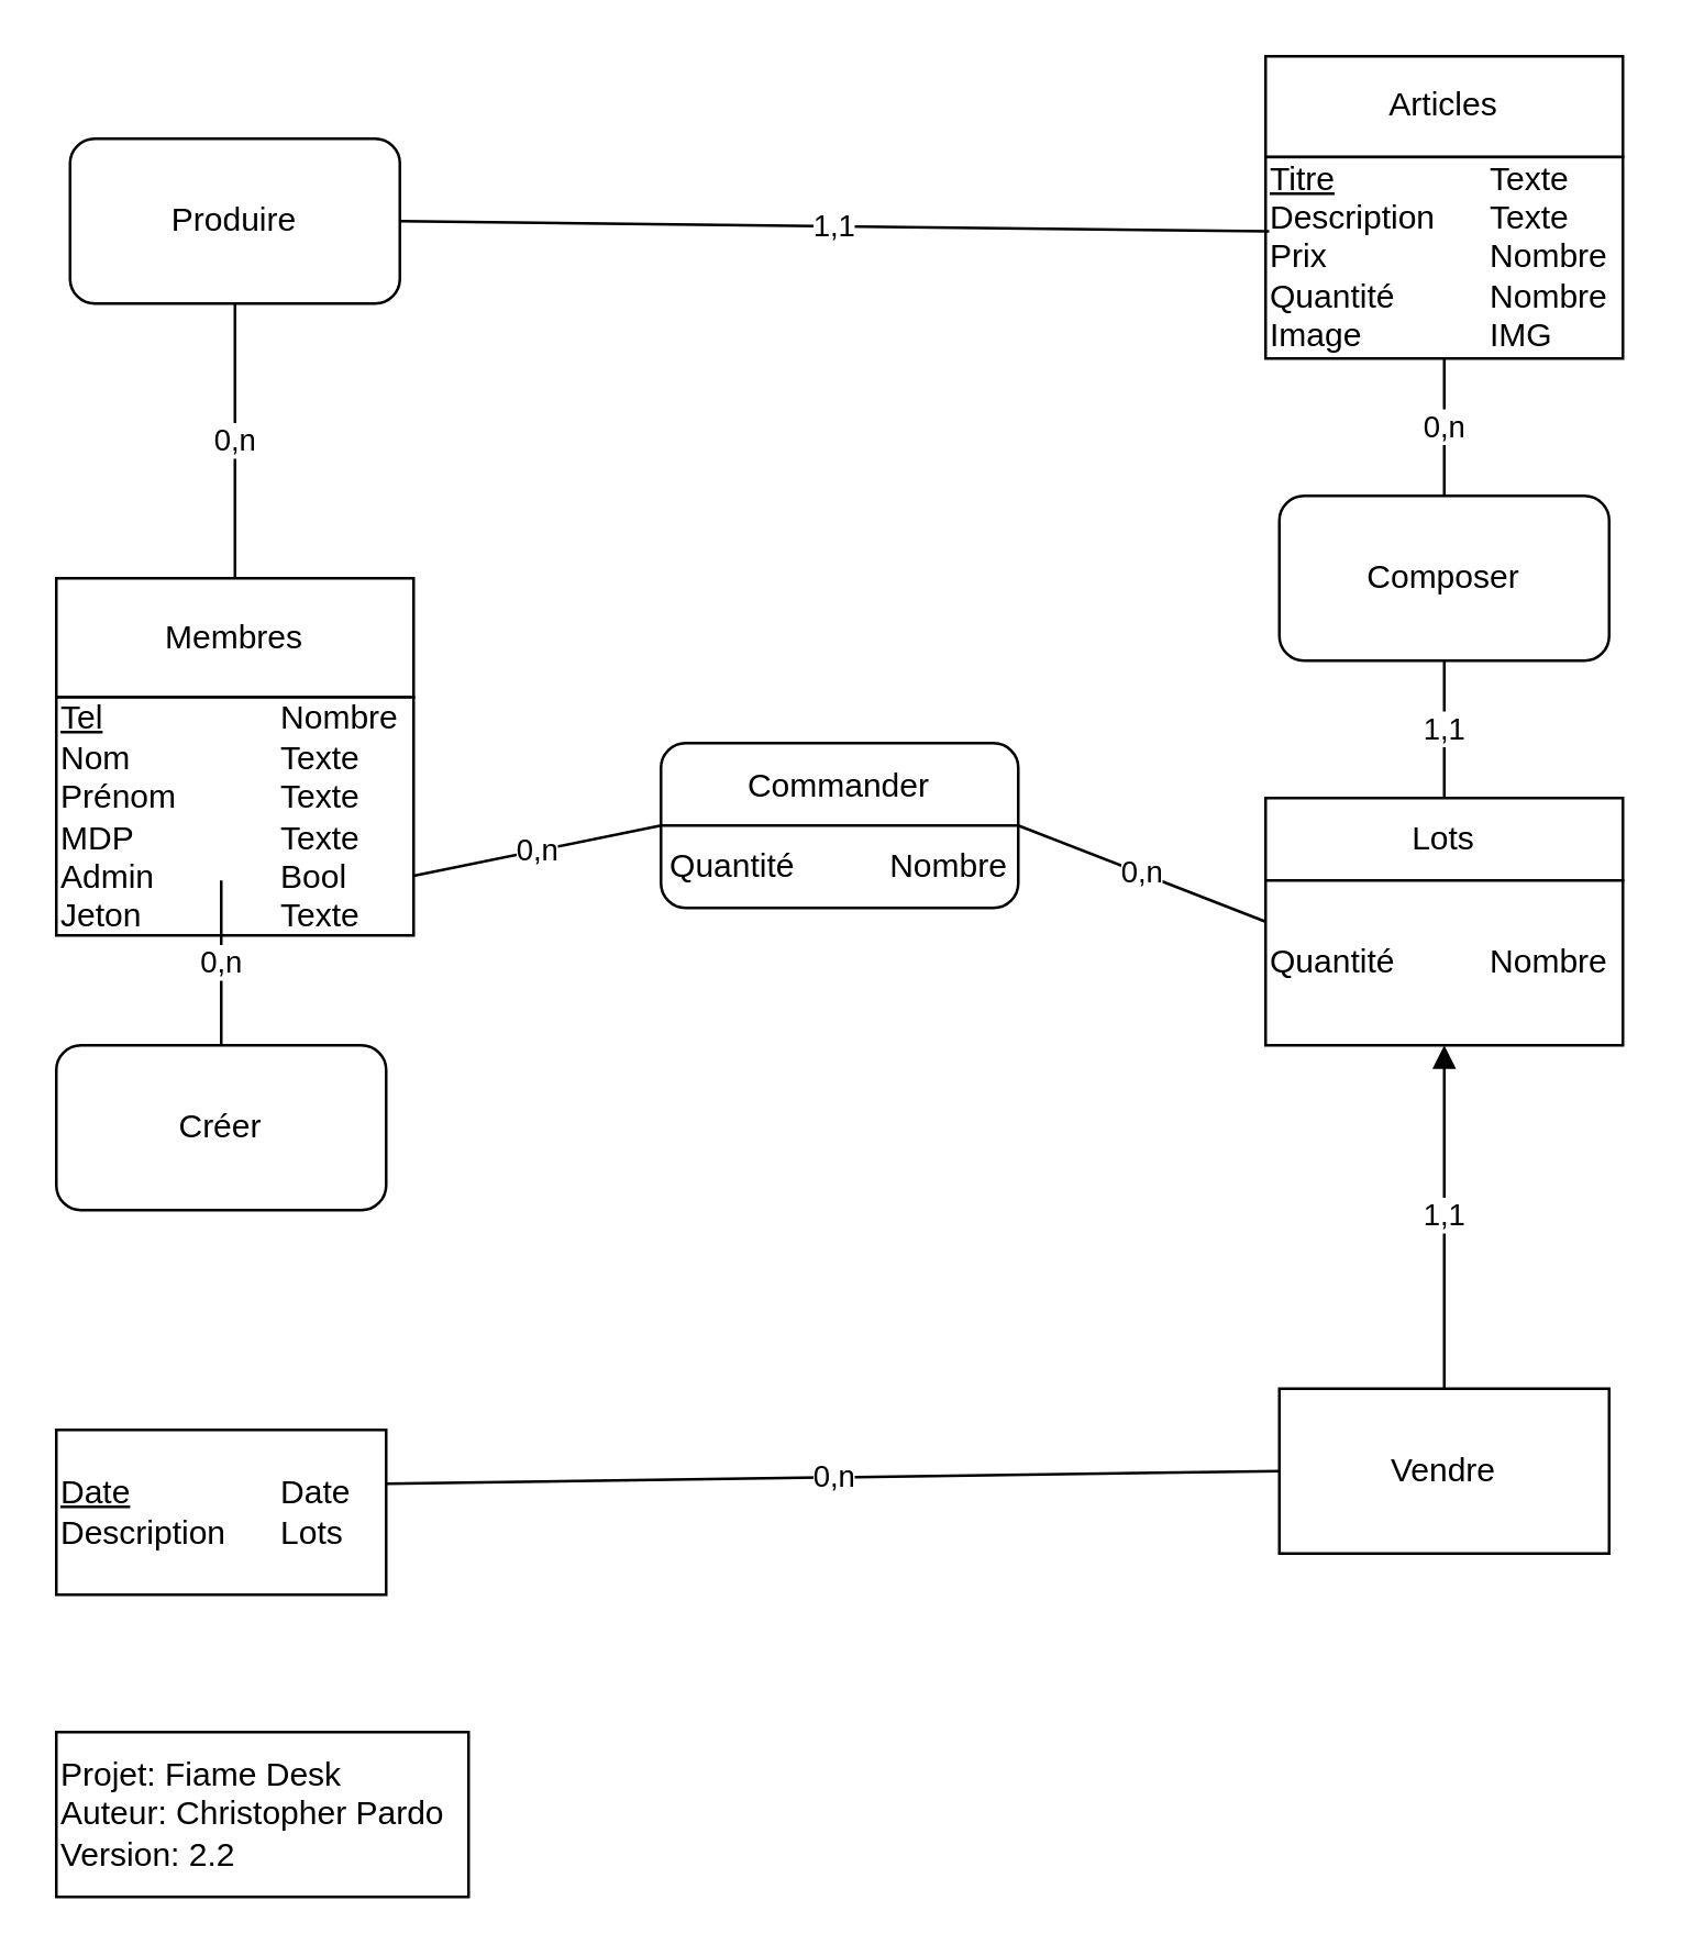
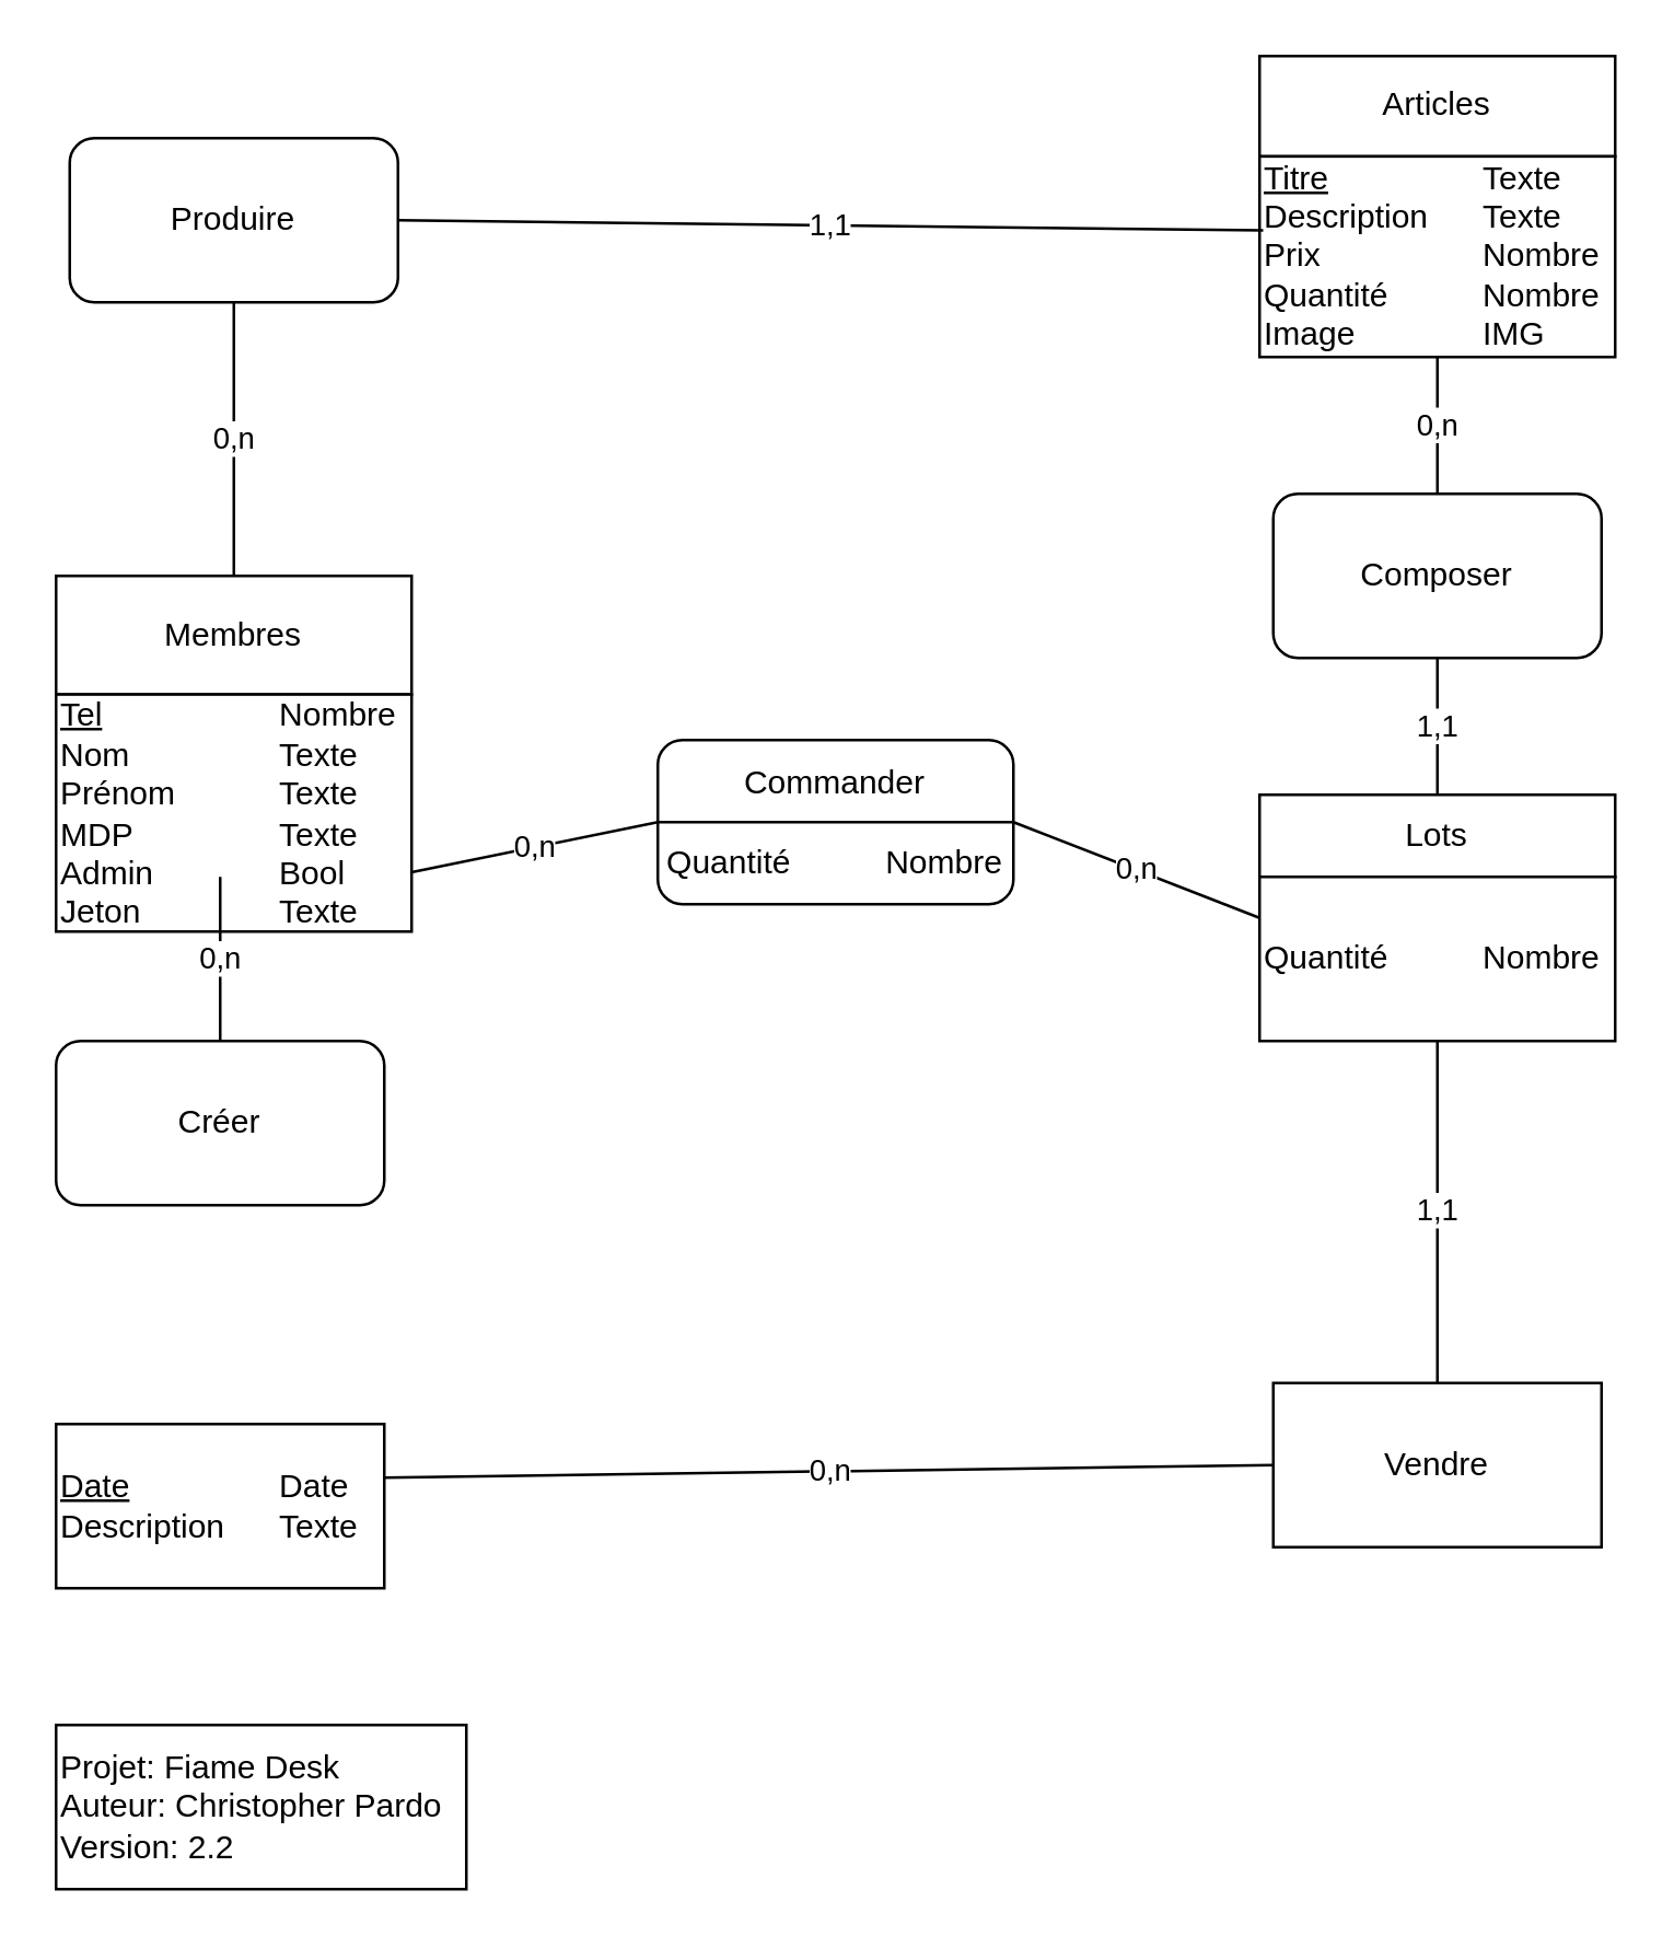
  <mxCell id="0" />
  <mxCell id="1" parent="0" />
  <mxCell id="2" value="" style="group" parent="1" vertex="1" connectable="0"><mxGeometry x="20" y="210" width="130" height="130" as="geometry" /></mxCell>
  <mxCell id="3" value="Membres" style="rounded=0;whiteSpace=wrap;html=1;" parent="2" vertex="1"><mxGeometry width="130" height="43.333" as="geometry" /></mxCell>
  <mxCell id="4" value="&lt;u&gt;Tel&lt;/u&gt;&lt;span style=&quot;white-space: pre&quot;&gt;&#09;&lt;/span&gt;&lt;span style=&quot;white-space: pre&quot;&gt;&#09;&lt;/span&gt;&lt;span style=&quot;white-space: pre&quot;&gt;&#09;&lt;/span&gt;Nombre&lt;br&gt;Nom&lt;span&gt;&#09;&lt;span style=&quot;white-space: pre&quot;&gt;&#09;&lt;/span&gt;&lt;span style=&quot;white-space: pre&quot;&gt;&#09;&lt;/span&gt;&lt;/span&gt;Texte&lt;br&gt;Prénom&lt;span style=&quot;white-space: pre&quot;&gt;&#09;&lt;/span&gt;&lt;span style=&quot;white-space: pre&quot;&gt;&#09;&lt;/span&gt;Texte&lt;br&gt;MDP&lt;span style=&quot;white-space: pre;&quot;&gt;&#09;&lt;/span&gt;&lt;span style=&quot;white-space: pre;&quot;&gt;&#09;&lt;/span&gt;Texte&lt;br&gt;Admin&lt;span style=&quot;white-space: pre&quot;&gt;&#09;&lt;/span&gt;&lt;span style=&quot;white-space: pre&quot;&gt;&#09;&lt;/span&gt;Bool&lt;br&gt;Jeton&lt;span style=&quot;white-space: pre&quot;&gt;&#09;&lt;/span&gt;&lt;span style=&quot;white-space: pre&quot;&gt;&#09;&lt;/span&gt;Texte" style="rounded=0;whiteSpace=wrap;html=1;align=left;" parent="2" vertex="1"><mxGeometry y="43.333" width="130" height="86.667" as="geometry" /></mxCell>
  <mxCell id="5" value="" style="group" parent="1" vertex="1" connectable="0"><mxGeometry x="460" y="20" width="130" height="110" as="geometry" /></mxCell>
  <mxCell id="6" value="Articles" style="rounded=0;whiteSpace=wrap;html=1;" parent="5" vertex="1"><mxGeometry width="130" height="36.667" as="geometry" /></mxCell>
  <mxCell id="7" value="&lt;u&gt;Titre&lt;/u&gt;&lt;span style=&quot;white-space: pre&quot;&gt;&#09;&lt;/span&gt;&lt;span style=&quot;white-space: pre&quot;&gt;&#09;&lt;span style=&quot;white-space: pre&quot;&gt;&#09;&lt;/span&gt;T&lt;/span&gt;exte&lt;br&gt;Description&lt;span style=&quot;white-space: pre&quot;&gt;&#09;&lt;/span&gt;Texte&lt;br&gt;Prix&lt;span style=&quot;white-space: pre&quot;&gt;&#09;&lt;/span&gt;&lt;span style=&quot;white-space: pre&quot;&gt;&#09;&lt;/span&gt;&lt;span style=&quot;white-space: pre&quot;&gt;&#09;&lt;/span&gt;Nombre&lt;br&gt;Quantité&lt;span style=&quot;white-space: pre&quot;&gt;&#09;&lt;/span&gt;&lt;span style=&quot;white-space: pre&quot;&gt;&#09;&lt;/span&gt;Nombre&lt;br&gt;Image&lt;span style=&quot;white-space: pre&quot;&gt;&#09;&lt;/span&gt;&lt;span style=&quot;white-space: pre&quot;&gt;&#09;&lt;/span&gt;IMG" style="rounded=0;whiteSpace=wrap;html=1;align=left;" parent="5" vertex="1"><mxGeometry y="36.667" width="130" height="73.333" as="geometry" /></mxCell>
  <mxCell id="8" value="" style="group" parent="1" vertex="1" connectable="0"><mxGeometry x="20" y="490" width="120" height="90" as="geometry" /></mxCell>
- <mxCell id="9" value="&lt;u&gt;Date&lt;/u&gt;&lt;span style=&quot;white-space: pre&quot;&gt;&#09;&lt;/span&gt;&lt;span style=&quot;white-space: pre&quot;&gt;&#09;&lt;/span&gt;Date&lt;br&gt;Description&lt;span style=&quot;white-space: pre&quot;&gt;&#09;&lt;/span&gt;Lots" style="rounded=0;whiteSpace=wrap;html=1;align=left;" parent="8" vertex="1"><mxGeometry y="30" width="120" height="60" as="geometry" /></mxCell>
+ <mxCell id="9" value="&lt;u&gt;Date&lt;/u&gt;&lt;span style=&quot;white-space: pre&quot;&gt;&#09;&lt;/span&gt;&lt;span style=&quot;white-space: pre&quot;&gt;&#09;&lt;/span&gt;Date&lt;br&gt;Description&lt;span style=&quot;white-space: pre&quot;&gt;&#09;&lt;/span&gt;Texte" style="rounded=0;whiteSpace=wrap;html=1;align=left;" parent="8" vertex="1"><mxGeometry y="30" width="120" height="60" as="geometry" /></mxCell>
  <mxCell id="10" value="Créer" style="rounded=1;whiteSpace=wrap;html=1;" parent="1" vertex="1"><mxGeometry x="20" y="380" width="120" height="60" as="geometry" /></mxCell>
  <mxCell id="11" value="0,n" style="endArrow=none;html=1;rounded=0;" parent="1" source="10" edge="1"><mxGeometry width="50" height="50" relative="1" as="geometry"><mxPoint x="240" y="335" as="sourcePoint" /><mxPoint x="80" y="320" as="targetPoint" /></mxGeometry></mxCell>
  <mxCell id="12" value="" style="group" parent="1" vertex="1" connectable="0"><mxGeometry x="460" y="290" width="130" height="90" as="geometry" /></mxCell>
  <mxCell id="13" value="Lots" style="rounded=0;whiteSpace=wrap;html=1;" parent="12" vertex="1"><mxGeometry width="130" height="30" as="geometry" /></mxCell>
  <mxCell id="14" value="Quantité&lt;span style=&quot;white-space: pre&quot;&gt;&#09;&lt;/span&gt;&lt;span style=&quot;white-space: pre&quot;&gt;&#09;&lt;/span&gt;Nombre" style="rounded=0;whiteSpace=wrap;html=1;align=left;" parent="12" vertex="1"><mxGeometry y="30" width="130" height="60" as="geometry" /></mxCell>
  <mxCell id="15" style="edgeStyle=orthogonalEdgeStyle;rounded=0;orthogonalLoop=1;jettySize=auto;html=1;exitX=0.5;exitY=1;exitDx=0;exitDy=0;" parent="12" source="13" target="13" edge="1"><mxGeometry relative="1" as="geometry" /></mxCell>
  <mxCell id="16" value="Vendre" style="whiteSpace=wrap;html=1;rounded=0;" parent="1" vertex="1"><mxGeometry x="465" y="505" width="120" height="60" as="geometry" /></mxCell>
  <mxCell id="17" value="Composer" style="rounded=1;whiteSpace=wrap;html=1;" parent="1" vertex="1"><mxGeometry x="465" y="180" width="120" height="60" as="geometry" /></mxCell>
  <mxCell id="18" value="Produire" style="rounded=1;whiteSpace=wrap;html=1;" parent="1" vertex="1"><mxGeometry x="25" y="50" width="120" height="60" as="geometry" /></mxCell>
  <mxCell id="19" value="0,n" style="endArrow=none;html=1;rounded=0;exitX=0.997;exitY=0.326;exitDx=0;exitDy=0;exitPerimeter=0;entryX=0;entryY=0.5;entryDx=0;entryDy=0;" parent="1" source="9" target="16" edge="1"><mxGeometry width="50" height="50" relative="1" as="geometry"><mxPoint x="510" y="375" as="sourcePoint" /><mxPoint x="560" y="325" as="targetPoint" /></mxGeometry></mxCell>
  <mxCell id="20" value="1,1" style="endArrow=none;html=1;rounded=0;entryX=0.5;entryY=0;entryDx=0;entryDy=0;exitX=0.5;exitY=1;exitDx=0;exitDy=0;" parent="1" source="17" target="13" edge="1"><mxGeometry width="50" height="50" relative="1" as="geometry"><mxPoint x="520" y="385" as="sourcePoint" /><mxPoint x="570" y="335" as="targetPoint" /></mxGeometry></mxCell>
  <mxCell id="21" value="0,n" style="endArrow=none;html=1;rounded=0;entryX=0.5;entryY=0;entryDx=0;entryDy=0;exitX=0.5;exitY=1;exitDx=0;exitDy=0;" parent="1" source="7" target="17" edge="1"><mxGeometry width="50" height="50" relative="1" as="geometry"><mxPoint x="590" y="120" as="sourcePoint" /><mxPoint x="580" y="345" as="targetPoint" /></mxGeometry></mxCell>
  <mxCell id="22" value="1,1" style="endArrow=none;html=1;rounded=0;entryX=1;entryY=0.5;entryDx=0;entryDy=0;exitX=0.01;exitY=0.369;exitDx=0;exitDy=0;exitPerimeter=0;" parent="1" source="7" target="18" edge="1"><mxGeometry width="50" height="50" relative="1" as="geometry"><mxPoint x="540" y="405" as="sourcePoint" /><mxPoint x="590" y="355" as="targetPoint" /><Array as="points" /></mxGeometry></mxCell>
  <mxCell id="23" value="0,n" style="endArrow=none;html=1;rounded=0;entryX=0.5;entryY=0;entryDx=0;entryDy=0;exitX=0.5;exitY=1;exitDx=0;exitDy=0;" parent="1" source="18" target="3" edge="1"><mxGeometry width="50" height="50" relative="1" as="geometry"><mxPoint x="550" y="415" as="sourcePoint" /><mxPoint x="600" y="365" as="targetPoint" /><Array as="points" /></mxGeometry></mxCell>
- <mxCell id="24" value="1,1" style="endArrow=block;html=1;rounded=0;exitX=0.5;exitY=0;exitDx=0;exitDy=0;entryX=0.5;entryY=1;entryDx=0;entryDy=0;" parent="1" source="16" target="14" edge="1"><mxGeometry width="50" height="50" relative="1" as="geometry"><mxPoint x="330" y="335" as="sourcePoint" /><mxPoint x="590" y="410" as="targetPoint" /></mxGeometry></mxCell>
+ <mxCell id="24" value="1,1" style="endArrow=none;html=1;rounded=0;exitX=0.5;exitY=0;exitDx=0;exitDy=0;entryX=0.5;entryY=1;entryDx=0;entryDy=0;" parent="1" source="16" target="14" edge="1"><mxGeometry width="50" height="50" relative="1" as="geometry"><mxPoint x="330" y="335" as="sourcePoint" /><mxPoint x="590" y="410" as="targetPoint" /></mxGeometry></mxCell>
  <mxCell id="25" value="Commander&lt;br&gt;&lt;br&gt;&lt;div style=&quot;text-align: left&quot;&gt;Quantité&lt;span style=&quot;white-space: pre&quot;&gt;&#09;&lt;/span&gt;&lt;span style=&quot;white-space: pre&quot;&gt;&#09;&lt;/span&gt;Nombre&lt;/div&gt;" style="rounded=1;whiteSpace=wrap;html=1;" parent="1" vertex="1"><mxGeometry x="240" y="270" width="130" height="60" as="geometry" /></mxCell>
  <mxCell id="26" value="0,n" style="endArrow=none;html=1;rounded=0;entryX=0;entryY=0.5;entryDx=0;entryDy=0;exitX=1;exitY=0.75;exitDx=0;exitDy=0;" parent="1" source="4" target="25" edge="1"><mxGeometry width="50" height="50" relative="1" as="geometry"><mxPoint x="120" y="335" as="sourcePoint" /><mxPoint x="170" y="285" as="targetPoint" /></mxGeometry></mxCell>
  <mxCell id="27" value="0,n" style="endArrow=none;html=1;rounded=0;exitX=1;exitY=0.5;exitDx=0;exitDy=0;entryX=0;entryY=0.25;entryDx=0;entryDy=0;" parent="1" source="25" target="14" edge="1"><mxGeometry width="50" height="50" relative="1" as="geometry"><mxPoint x="190" y="355" as="sourcePoint" /><mxPoint x="500" y="320" as="targetPoint" /></mxGeometry></mxCell>
  <mxCell id="28" value="" style="endArrow=none;html=1;rounded=0;entryX=0;entryY=0.5;entryDx=0;entryDy=0;exitX=1;exitY=0.5;exitDx=0;exitDy=0;" parent="1" source="25" target="25" edge="1"><mxGeometry width="50" height="50" relative="1" as="geometry"><mxPoint x="580" y="360" as="sourcePoint" /><mxPoint x="630" y="310" as="targetPoint" /></mxGeometry></mxCell>
  <mxCell id="29" value="Projet: Fiame Desk&lt;br&gt;Auteur: Christopher Pardo&lt;br&gt;Version: 2.2" style="rounded=0;whiteSpace=wrap;html=1;align=left;" parent="1" vertex="1"><mxGeometry x="20" y="630" width="150" height="60" as="geometry" /></mxCell>
